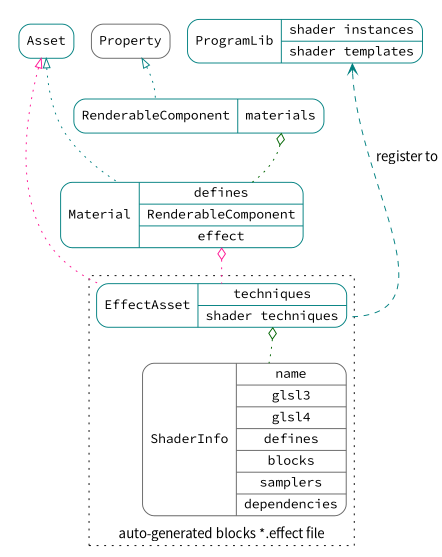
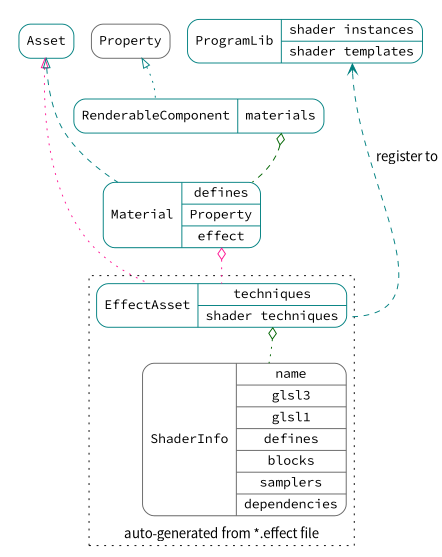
  digraph {
    compound=true
    fontname="Noto Sans CJK SC"
    splines=true
    node [color=teal fontname="Source Code Pro" shape=Mrecord]
    edge [arrowtail=empty color=teal dir=back fontname="Noto Sans CJK SC" style=dotted]
    n1 [label=Asset]
    n2 [color=gray40 label=Property]
    n3 [label="ProgramLib | { shader instances | <temp> shader templates }"]
-   n4 [color=gray40 label="ShaderInfo | { name | glsl3 | glsl4 | defines | blocks | samplers | dependencies }"]
+   n4 [color=gray40 label="ShaderInfo | { name | glsl3 | glsl1 | defines | blocks | samplers | dependencies }"]
    n5 [label="EffectAsset | { techniques | <shd> shader techniques }"]
-   n6 [label="Material | { defines | RenderableComponent | <efx> effect}"]
+   n6 [label="Material | { defines | Property | <efx> effect}"]
    n7 [label="<hd> RenderableComponent | <mats> materials"]
    subgraph cluster_1 {
      style=invis
      n1
      n2
      n3
    }
    subgraph cluster_2 {
-     label="auto-generated blocks *.effect file"
+     label="auto-generated from *.effect file"
      labelloc=b
      style=dotted
      n4
      n5
    }
    n1 -> n5 [color=deeppink]
-   n1 -> n6
+   n1 -> n6 [style=dashed]
    n2 -> n7 [headport=hd]
    n3 -> n5 [arrowtail=vee headport=shd label="  register to" style=dashed tailport=temp]
    n5 -> n4 [arrowtail=ediamond color=darkgreen tailport=shd]
    n6 -> n5 [arrowtail=ediamond color=deeppink tailport=efx]
-   n7 -> n6 [arrowtail=ediamond color=darkgreen tailport=mats]
+   n7 -> n6 [arrowtail=ediamond color=darkgreen style=dashed tailport=mats]
  }
